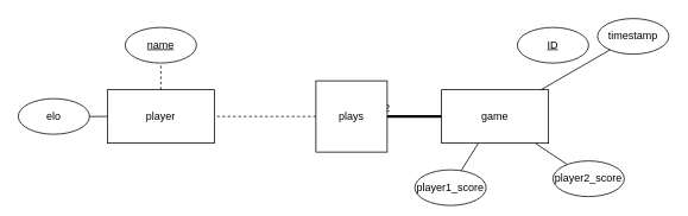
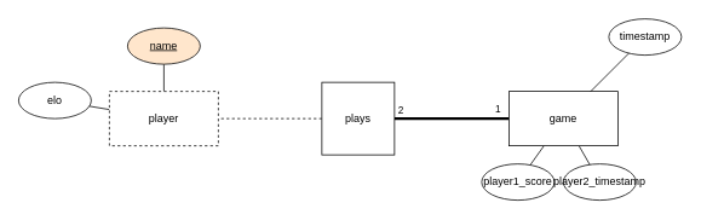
  <mxCell id="0" />
  <mxCell id="1" parent="0" />
  <mxCell id="2" style="edgeStyle=none;rounded=0;orthogonalLoop=1;jettySize=auto;html=1;endArrow=none;endFill=0;strokeWidth=1;" edge="1" parent="1" source="4" target="17"><mxGeometry relative="1" as="geometry" /></mxCell>
- <mxCell id="3" style="edgeStyle=none;rounded=0;orthogonalLoop=1;jettySize=auto;html=1;endArrow=none;endFill=0;strokeWidth=1;dashed=1;" edge="1" parent="1" source="4" target="11"><mxGeometry relative="1" as="geometry" /></mxCell>
- <mxCell id="4" value="player" style="rounded=0;whiteSpace=wrap;html=1;" vertex="1" parent="1"><mxGeometry x="120" y="100" width="120" height="60" as="geometry" /></mxCell>
+ <mxCell id="3" style="edgeStyle=none;rounded=0;orthogonalLoop=1;jettySize=auto;html=1;endArrow=none;endFill=0;strokeWidth=1;" edge="1" parent="1" source="4" target="11"><mxGeometry relative="1" as="geometry" /></mxCell>
+ <mxCell id="4" value="player" style="rounded=0;whiteSpace=wrap;html=1;dashed=1;" vertex="1" parent="1"><mxGeometry x="120" y="100" width="120" height="60" as="geometry" /></mxCell>
  <mxCell id="5" style="rounded=0;orthogonalLoop=1;jettySize=auto;html=1;endArrow=none;endFill=0;strokeWidth=3;" edge="1" parent="1" source="10" target="14"><mxGeometry relative="1" as="geometry" /></mxCell>
  <mxCell id="6" value="1" style="edgeLabel;html=1;align=center;verticalAlign=middle;resizable=0;points=[];" vertex="1" connectable="0" parent="5"><mxGeometry x="-0.5" y="1" relative="1" as="geometry"><mxPoint x="19" y="-12" as="offset" /></mxGeometry></mxCell>
  <mxCell id="7" value="2" style="edgeLabel;html=1;align=center;verticalAlign=middle;resizable=0;points=[];" vertex="1" connectable="0" parent="5"><mxGeometry x="0.779" y="-2" relative="1" as="geometry"><mxPoint x="-8" y="-8" as="offset" /></mxGeometry></mxCell>
  <mxCell id="8" style="edgeStyle=none;rounded=0;orthogonalLoop=1;jettySize=auto;html=1;endArrow=none;endFill=0;strokeWidth=1;" edge="1" parent="1" source="10" target="15"><mxGeometry relative="1" as="geometry" /></mxCell>
  <mxCell id="9" style="edgeStyle=none;rounded=0;orthogonalLoop=1;jettySize=auto;html=1;endArrow=none;endFill=0;strokeWidth=1;" edge="1" parent="1" source="10" target="16"><mxGeometry relative="1" as="geometry" /></mxCell>
- <mxCell id="10" value="game" style="rounded=0;whiteSpace=wrap;html=1;" vertex="1" parent="1"><mxGeometry x="495" y="100" width="120" height="60" as="geometry" /></mxCell>
- <mxCell id="11" value="&lt;u&gt;name&lt;/u&gt;" style="ellipse;whiteSpace=wrap;html=1;" vertex="1" parent="1"><mxGeometry x="140" y="30" width="80" height="40" as="geometry" /></mxCell>
- <mxCell id="12" value="&lt;u&gt;ID&lt;/u&gt;" style="ellipse;whiteSpace=wrap;html=1;" vertex="1" parent="1"><mxGeometry x="580" y="30" width="80" height="40" as="geometry" /></mxCell>
+ <mxCell id="10" value="game" style="rounded=0;whiteSpace=wrap;html=1;" vertex="1" parent="1"><mxGeometry x="560" y="100" width="120" height="60" as="geometry" /></mxCell>
+ <mxCell id="11" value="&lt;u&gt;name&lt;/u&gt;" style="ellipse;whiteSpace=wrap;html=1;fillColor=#ffe6cc;" vertex="1" parent="1"><mxGeometry x="140" y="30" width="80" height="40" as="geometry" /></mxCell>
  <mxCell id="13" style="edgeStyle=none;rounded=0;orthogonalLoop=1;jettySize=auto;html=1;endArrow=none;endFill=0;dashed=1;" edge="1" parent="1" source="14" target="4"><mxGeometry relative="1" as="geometry" /></mxCell>
  <mxCell id="14" value="plays" style="whiteSpace=wrap;html=1;rounded=0;" vertex="1" parent="1"><mxGeometry x="354" y="90" width="80" height="80" as="geometry" /></mxCell>
- <mxCell id="15" value="player1_score" style="ellipse;whiteSpace=wrap;html=1;" vertex="1" parent="1"><mxGeometry x="465" y="190" width="80" height="40" as="geometry" /></mxCell>
- <mxCell id="16" value="player2_score" style="ellipse;whiteSpace=wrap;html=1;" vertex="1" parent="1"><mxGeometry x="620" y="180" width="80" height="40" as="geometry" /></mxCell>
- <mxCell id="17" value="elo" style="ellipse;whiteSpace=wrap;html=1;" vertex="1" parent="1"><mxGeometry x="20" y="110" width="80" height="40" as="geometry" /></mxCell>
+ <mxCell id="15" value="player1_score" style="ellipse;whiteSpace=wrap;html=1;" vertex="1" parent="1"><mxGeometry x="530" y="180" width="80" height="40" as="geometry" /></mxCell>
+ <mxCell id="16" value="player2_timestamp" style="ellipse;whiteSpace=wrap;html=1;" vertex="1" parent="1"><mxGeometry x="620" y="180" width="80" height="40" as="geometry" /></mxCell>
+ <mxCell id="17" value="elo" style="ellipse;whiteSpace=wrap;html=1;" vertex="1" parent="1"><mxGeometry x="20" y="90" width="80" height="40" as="geometry" /></mxCell>
  <mxCell id="18" style="edgeStyle=none;rounded=0;orthogonalLoop=1;jettySize=auto;html=1;endArrow=none;endFill=0;strokeWidth=1;" edge="1" parent="1" source="19" target="10"><mxGeometry relative="1" as="geometry" /></mxCell>
  <mxCell id="19" value="timestamp" style="ellipse;whiteSpace=wrap;html=1;" vertex="1" parent="1"><mxGeometry x="670" y="20" width="80" height="40" as="geometry" /></mxCell>
